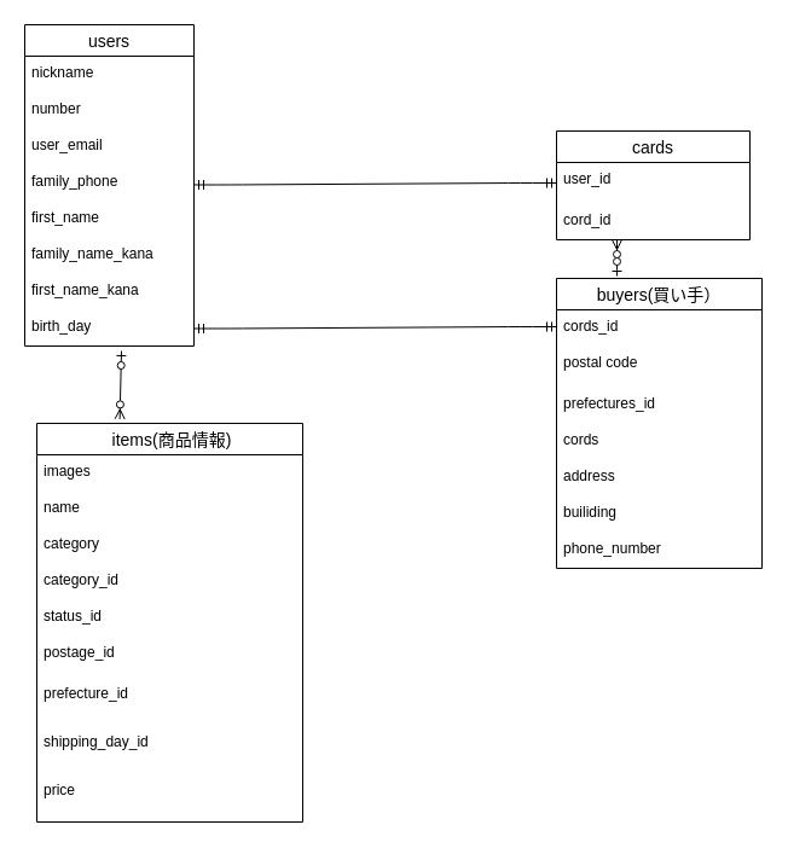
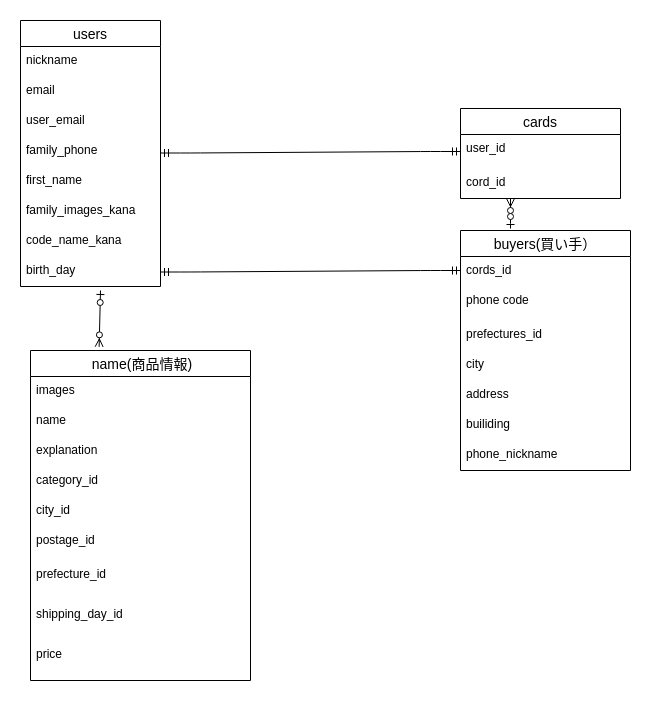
  <mxCell id="0" />
  <mxCell id="1" parent="0" />
  <mxCell id="2" value="users" style="swimlane;fontStyle=0;childLayout=stackLayout;horizontal=1;startSize=26;horizontalStack=0;resizeParent=1;resizeParentMax=0;resizeLast=0;collapsible=1;marginBottom=0;align=center;fontSize=14;" vertex="1" parent="1"><mxGeometry x="20" y="20" width="140" height="266" as="geometry" /></mxCell>
  <mxCell id="3" value="nickname&#10;" style="text;strokeColor=none;fillColor=none;spacingLeft=4;spacingRight=4;overflow=hidden;rotatable=0;points=[[0,0.5],[1,0.5]];portConstraint=eastwest;fontSize=12;" vertex="1" parent="2"><mxGeometry y="26" width="140" height="30" as="geometry" /></mxCell>
- <mxCell id="4" value="number" style="text;strokeColor=none;fillColor=none;spacingLeft=4;spacingRight=4;overflow=hidden;rotatable=0;points=[[0,0.5],[1,0.5]];portConstraint=eastwest;fontSize=12;" vertex="1" parent="2"><mxGeometry y="56" width="140" height="30" as="geometry" /></mxCell>
+ <mxCell id="4" value="email" style="text;strokeColor=none;fillColor=none;spacingLeft=4;spacingRight=4;overflow=hidden;rotatable=0;points=[[0,0.5],[1,0.5]];portConstraint=eastwest;fontSize=12;" vertex="1" parent="2"><mxGeometry y="56" width="140" height="30" as="geometry" /></mxCell>
  <mxCell id="5" value="user_email" style="text;strokeColor=none;fillColor=none;spacingLeft=4;spacingRight=4;overflow=hidden;rotatable=0;points=[[0,0.5],[1,0.5]];portConstraint=eastwest;fontSize=12;" vertex="1" parent="2"><mxGeometry y="86" width="140" height="30" as="geometry" /></mxCell>
  <mxCell id="6" value="family_phone" style="text;strokeColor=none;fillColor=none;spacingLeft=4;spacingRight=4;overflow=hidden;rotatable=0;points=[[0,0.5],[1,0.5]];portConstraint=eastwest;fontSize=12;" vertex="1" parent="2"><mxGeometry y="116" width="140" height="30" as="geometry" /></mxCell>
  <mxCell id="7" value="first_name" style="text;strokeColor=none;fillColor=none;spacingLeft=4;spacingRight=4;overflow=hidden;rotatable=0;points=[[0,0.5],[1,0.5]];portConstraint=eastwest;fontSize=12;" vertex="1" parent="2"><mxGeometry y="146" width="140" height="30" as="geometry" /></mxCell>
- <mxCell id="8" value="family_name_kana" style="text;strokeColor=none;fillColor=none;spacingLeft=4;spacingRight=4;overflow=hidden;rotatable=0;points=[[0,0.5],[1,0.5]];portConstraint=eastwest;fontSize=12;" vertex="1" parent="2"><mxGeometry y="176" width="140" height="30" as="geometry" /></mxCell>
- <mxCell id="9" value="first_name_kana" style="text;strokeColor=none;fillColor=none;spacingLeft=4;spacingRight=4;overflow=hidden;rotatable=0;points=[[0,0.5],[1,0.5]];portConstraint=eastwest;fontSize=12;" vertex="1" parent="2"><mxGeometry y="206" width="140" height="30" as="geometry" /></mxCell>
+ <mxCell id="8" value="family_images_kana" style="text;strokeColor=none;fillColor=none;spacingLeft=4;spacingRight=4;overflow=hidden;rotatable=0;points=[[0,0.5],[1,0.5]];portConstraint=eastwest;fontSize=12;" vertex="1" parent="2"><mxGeometry y="176" width="140" height="30" as="geometry" /></mxCell>
+ <mxCell id="9" value="code_name_kana" style="text;strokeColor=none;fillColor=none;spacingLeft=4;spacingRight=4;overflow=hidden;rotatable=0;points=[[0,0.5],[1,0.5]];portConstraint=eastwest;fontSize=12;" vertex="1" parent="2"><mxGeometry y="206" width="140" height="30" as="geometry" /></mxCell>
  <mxCell id="10" value="birth_day" style="text;strokeColor=none;fillColor=none;spacingLeft=4;spacingRight=4;overflow=hidden;rotatable=0;points=[[0,0.5],[1,0.5]];portConstraint=eastwest;fontSize=12;" vertex="1" parent="2"><mxGeometry y="236" width="140" height="30" as="geometry" /></mxCell>
- <mxCell id="11" value=" items(商品情報)" style="swimlane;fontStyle=0;childLayout=stackLayout;horizontal=1;startSize=26;horizontalStack=0;resizeParent=1;resizeParentMax=0;resizeLast=0;collapsible=1;marginBottom=0;align=center;fontSize=14;" vertex="1" parent="1"><mxGeometry x="30" y="350" width="220" height="330" as="geometry" /></mxCell>
+ <mxCell id="11" value=" name(商品情報)" style="swimlane;fontStyle=0;childLayout=stackLayout;horizontal=1;startSize=26;horizontalStack=0;resizeParent=1;resizeParentMax=0;resizeLast=0;collapsible=1;marginBottom=0;align=center;fontSize=14;" vertex="1" parent="1"><mxGeometry x="30" y="350" width="220" height="330" as="geometry" /></mxCell>
  <mxCell id="12" value="images" style="text;strokeColor=none;fillColor=none;spacingLeft=4;spacingRight=4;overflow=hidden;rotatable=0;points=[[0,0.5],[1,0.5]];portConstraint=eastwest;fontSize=12;" vertex="1" parent="11"><mxGeometry y="26" width="220" height="30" as="geometry" /></mxCell>
  <mxCell id="13" value="name" style="text;strokeColor=none;fillColor=none;spacingLeft=4;spacingRight=4;overflow=hidden;rotatable=0;points=[[0,0.5],[1,0.5]];portConstraint=eastwest;fontSize=12;" vertex="1" parent="11"><mxGeometry y="56" width="220" height="30" as="geometry" /></mxCell>
- <mxCell id="14" value="category" style="text;strokeColor=none;fillColor=none;spacingLeft=4;spacingRight=4;overflow=hidden;rotatable=0;points=[[0,0.5],[1,0.5]];portConstraint=eastwest;fontSize=12;" vertex="1" parent="11"><mxGeometry y="86" width="220" height="30" as="geometry" /></mxCell>
+ <mxCell id="14" value="explanation" style="text;strokeColor=none;fillColor=none;spacingLeft=4;spacingRight=4;overflow=hidden;rotatable=0;points=[[0,0.5],[1,0.5]];portConstraint=eastwest;fontSize=12;" vertex="1" parent="11"><mxGeometry y="86" width="220" height="30" as="geometry" /></mxCell>
  <mxCell id="15" value="category_id" style="text;strokeColor=none;fillColor=none;spacingLeft=4;spacingRight=4;overflow=hidden;rotatable=0;points=[[0,0.5],[1,0.5]];portConstraint=eastwest;fontSize=12;" vertex="1" parent="11"><mxGeometry y="116" width="220" height="30" as="geometry" /></mxCell>
- <mxCell id="16" value="status_id" style="text;strokeColor=none;fillColor=none;spacingLeft=4;spacingRight=4;overflow=hidden;rotatable=0;points=[[0,0.5],[1,0.5]];portConstraint=eastwest;fontSize=12;" vertex="1" parent="11"><mxGeometry y="146" width="220" height="30" as="geometry" /></mxCell>
+ <mxCell id="16" value="city_id" style="text;strokeColor=none;fillColor=none;spacingLeft=4;spacingRight=4;overflow=hidden;rotatable=0;points=[[0,0.5],[1,0.5]];portConstraint=eastwest;fontSize=12;" vertex="1" parent="11"><mxGeometry y="146" width="220" height="30" as="geometry" /></mxCell>
  <mxCell id="17" value="postage_id" style="text;strokeColor=none;fillColor=none;spacingLeft=4;spacingRight=4;overflow=hidden;rotatable=0;points=[[0,0.5],[1,0.5]];portConstraint=eastwest;fontSize=12;" vertex="1" parent="11"><mxGeometry y="176" width="220" height="34" as="geometry" /></mxCell>
  <mxCell id="18" value="prefecture_id" style="text;strokeColor=none;fillColor=none;spacingLeft=4;spacingRight=4;overflow=hidden;rotatable=0;points=[[0,0.5],[1,0.5]];portConstraint=eastwest;fontSize=12;" vertex="1" parent="11"><mxGeometry y="210" width="220" height="40" as="geometry" /></mxCell>
  <mxCell id="19" value="shipping_day_id" style="text;strokeColor=none;fillColor=none;spacingLeft=4;spacingRight=4;overflow=hidden;rotatable=0;points=[[0,0.5],[1,0.5]];portConstraint=eastwest;fontSize=12;" vertex="1" parent="11"><mxGeometry y="250" width="220" height="40" as="geometry" /></mxCell>
  <mxCell id="20" value="price" style="text;strokeColor=none;fillColor=none;spacingLeft=4;spacingRight=4;overflow=hidden;rotatable=0;points=[[0,0.5],[1,0.5]];portConstraint=eastwest;fontSize=12;" vertex="1" parent="11"><mxGeometry y="290" width="220" height="40" as="geometry" /></mxCell>
  <mxCell id="21" value="cards" style="swimlane;fontStyle=0;childLayout=stackLayout;horizontal=1;startSize=26;horizontalStack=0;resizeParent=1;resizeParentMax=0;resizeLast=0;collapsible=1;marginBottom=0;align=center;fontSize=14;" vertex="1" parent="1"><mxGeometry x="460" y="108" width="160" height="90" as="geometry" /></mxCell>
  <mxCell id="22" value="user_id&#10;" style="text;strokeColor=none;fillColor=none;spacingLeft=4;spacingRight=4;overflow=hidden;rotatable=0;points=[[0,0.5],[1,0.5]];portConstraint=eastwest;fontSize=12;" vertex="1" parent="21"><mxGeometry y="26" width="160" height="34" as="geometry" /></mxCell>
  <mxCell id="23" value="cord_id" style="text;strokeColor=none;fillColor=none;spacingLeft=4;spacingRight=4;overflow=hidden;rotatable=0;points=[[0,0.5],[1,0.5]];portConstraint=eastwest;fontSize=12;" vertex="1" parent="21"><mxGeometry y="60" width="160" height="30" as="geometry" /></mxCell>
  <mxCell id="24" value="buyers(買い手）" style="swimlane;fontStyle=0;childLayout=stackLayout;horizontal=1;startSize=26;horizontalStack=0;resizeParent=1;resizeParentMax=0;resizeLast=0;collapsible=1;marginBottom=0;align=center;fontSize=14;" vertex="1" parent="1"><mxGeometry x="460" y="230" width="170" height="240" as="geometry" /></mxCell>
  <mxCell id="25" value="cords_id&#10;" style="text;strokeColor=none;fillColor=none;spacingLeft=4;spacingRight=4;overflow=hidden;rotatable=0;points=[[0,0.5],[1,0.5]];portConstraint=eastwest;fontSize=12;" vertex="1" parent="24"><mxGeometry y="26" width="170" height="30" as="geometry" /></mxCell>
- <mxCell id="26" value="postal code" style="text;strokeColor=none;fillColor=none;spacingLeft=4;spacingRight=4;overflow=hidden;rotatable=0;points=[[0,0.5],[1,0.5]];portConstraint=eastwest;fontSize=12;" vertex="1" parent="24"><mxGeometry y="56" width="170" height="34" as="geometry" /></mxCell>
+ <mxCell id="26" value="phone code" style="text;strokeColor=none;fillColor=none;spacingLeft=4;spacingRight=4;overflow=hidden;rotatable=0;points=[[0,0.5],[1,0.5]];portConstraint=eastwest;fontSize=12;" vertex="1" parent="24"><mxGeometry y="56" width="170" height="34" as="geometry" /></mxCell>
  <mxCell id="27" value="prefectures_id" style="text;strokeColor=none;fillColor=none;spacingLeft=4;spacingRight=4;overflow=hidden;rotatable=0;points=[[0,0.5],[1,0.5]];portConstraint=eastwest;fontSize=12;" vertex="1" parent="24"><mxGeometry y="90" width="170" height="30" as="geometry" /></mxCell>
- <mxCell id="28" value="cords" style="text;strokeColor=none;fillColor=none;spacingLeft=4;spacingRight=4;overflow=hidden;rotatable=0;points=[[0,0.5],[1,0.5]];portConstraint=eastwest;fontSize=12;" vertex="1" parent="24"><mxGeometry y="120" width="170" height="30" as="geometry" /></mxCell>
+ <mxCell id="28" value="city" style="text;strokeColor=none;fillColor=none;spacingLeft=4;spacingRight=4;overflow=hidden;rotatable=0;points=[[0,0.5],[1,0.5]];portConstraint=eastwest;fontSize=12;" vertex="1" parent="24"><mxGeometry y="120" width="170" height="30" as="geometry" /></mxCell>
  <mxCell id="29" value="address" style="text;strokeColor=none;fillColor=none;spacingLeft=4;spacingRight=4;overflow=hidden;rotatable=0;points=[[0,0.5],[1,0.5]];portConstraint=eastwest;fontSize=12;" vertex="1" parent="24"><mxGeometry y="150" width="170" height="30" as="geometry" /></mxCell>
  <mxCell id="30" value="builiding" style="text;strokeColor=none;fillColor=none;spacingLeft=4;spacingRight=4;overflow=hidden;rotatable=0;points=[[0,0.5],[1,0.5]];portConstraint=eastwest;fontSize=12;" vertex="1" parent="24"><mxGeometry y="180" width="170" height="30" as="geometry" /></mxCell>
- <mxCell id="31" value="phone_number" style="text;strokeColor=none;fillColor=none;spacingLeft=4;spacingRight=4;overflow=hidden;rotatable=0;points=[[0,0.5],[1,0.5]];portConstraint=eastwest;fontSize=12;" vertex="1" parent="24"><mxGeometry y="210" width="170" height="30" as="geometry" /></mxCell>
+ <mxCell id="31" value="phone_nickname" style="text;strokeColor=none;fillColor=none;spacingLeft=4;spacingRight=4;overflow=hidden;rotatable=0;points=[[0,0.5],[1,0.5]];portConstraint=eastwest;fontSize=12;" vertex="1" parent="24"><mxGeometry y="210" width="170" height="30" as="geometry" /></mxCell>
  <mxCell id="32" value="" style="edgeStyle=entityRelationEdgeStyle;fontSize=12;html=1;endArrow=ERmandOne;startArrow=ERmandOne;entryX=0;entryY=0.5;entryDx=0;entryDy=0;" edge="1" parent="1" target="22"><mxGeometry width="100" height="100" relative="1" as="geometry"><mxPoint x="160" y="152.5" as="sourcePoint" /><mxPoint x="450" y="152.5" as="targetPoint" /></mxGeometry></mxCell>
  <mxCell id="33" value="" style="fontSize=12;html=1;endArrow=ERzeroToMany;startArrow=ERzeroToOne;entryX=0.312;entryY=-0.011;entryDx=0;entryDy=0;entryPerimeter=0;" edge="1" parent="1" target="11"><mxGeometry width="100" height="100" relative="1" as="geometry"><mxPoint x="100" y="290" as="sourcePoint" /><mxPoint x="103" y="330" as="targetPoint" /></mxGeometry></mxCell>
  <mxCell id="34" value="" style="edgeStyle=entityRelationEdgeStyle;fontSize=12;html=1;endArrow=ERmandOne;startArrow=ERmandOne;entryX=0;entryY=0.5;entryDx=0;entryDy=0;" edge="1" parent="1"><mxGeometry width="100" height="100" relative="1" as="geometry"><mxPoint x="160" y="271.5" as="sourcePoint" /><mxPoint x="460" y="270" as="targetPoint" /></mxGeometry></mxCell>
  <mxCell id="35" value="" style="fontSize=12;html=1;endArrow=ERzeroToMany;startArrow=ERzeroToOne;" edge="1" parent="1"><mxGeometry width="100" height="100" relative="1" as="geometry"><mxPoint x="510" y="228" as="sourcePoint" /><mxPoint x="510" y="198" as="targetPoint" /><Array as="points"><mxPoint x="510" y="228" /><mxPoint x="510" y="218" /></Array></mxGeometry></mxCell>
